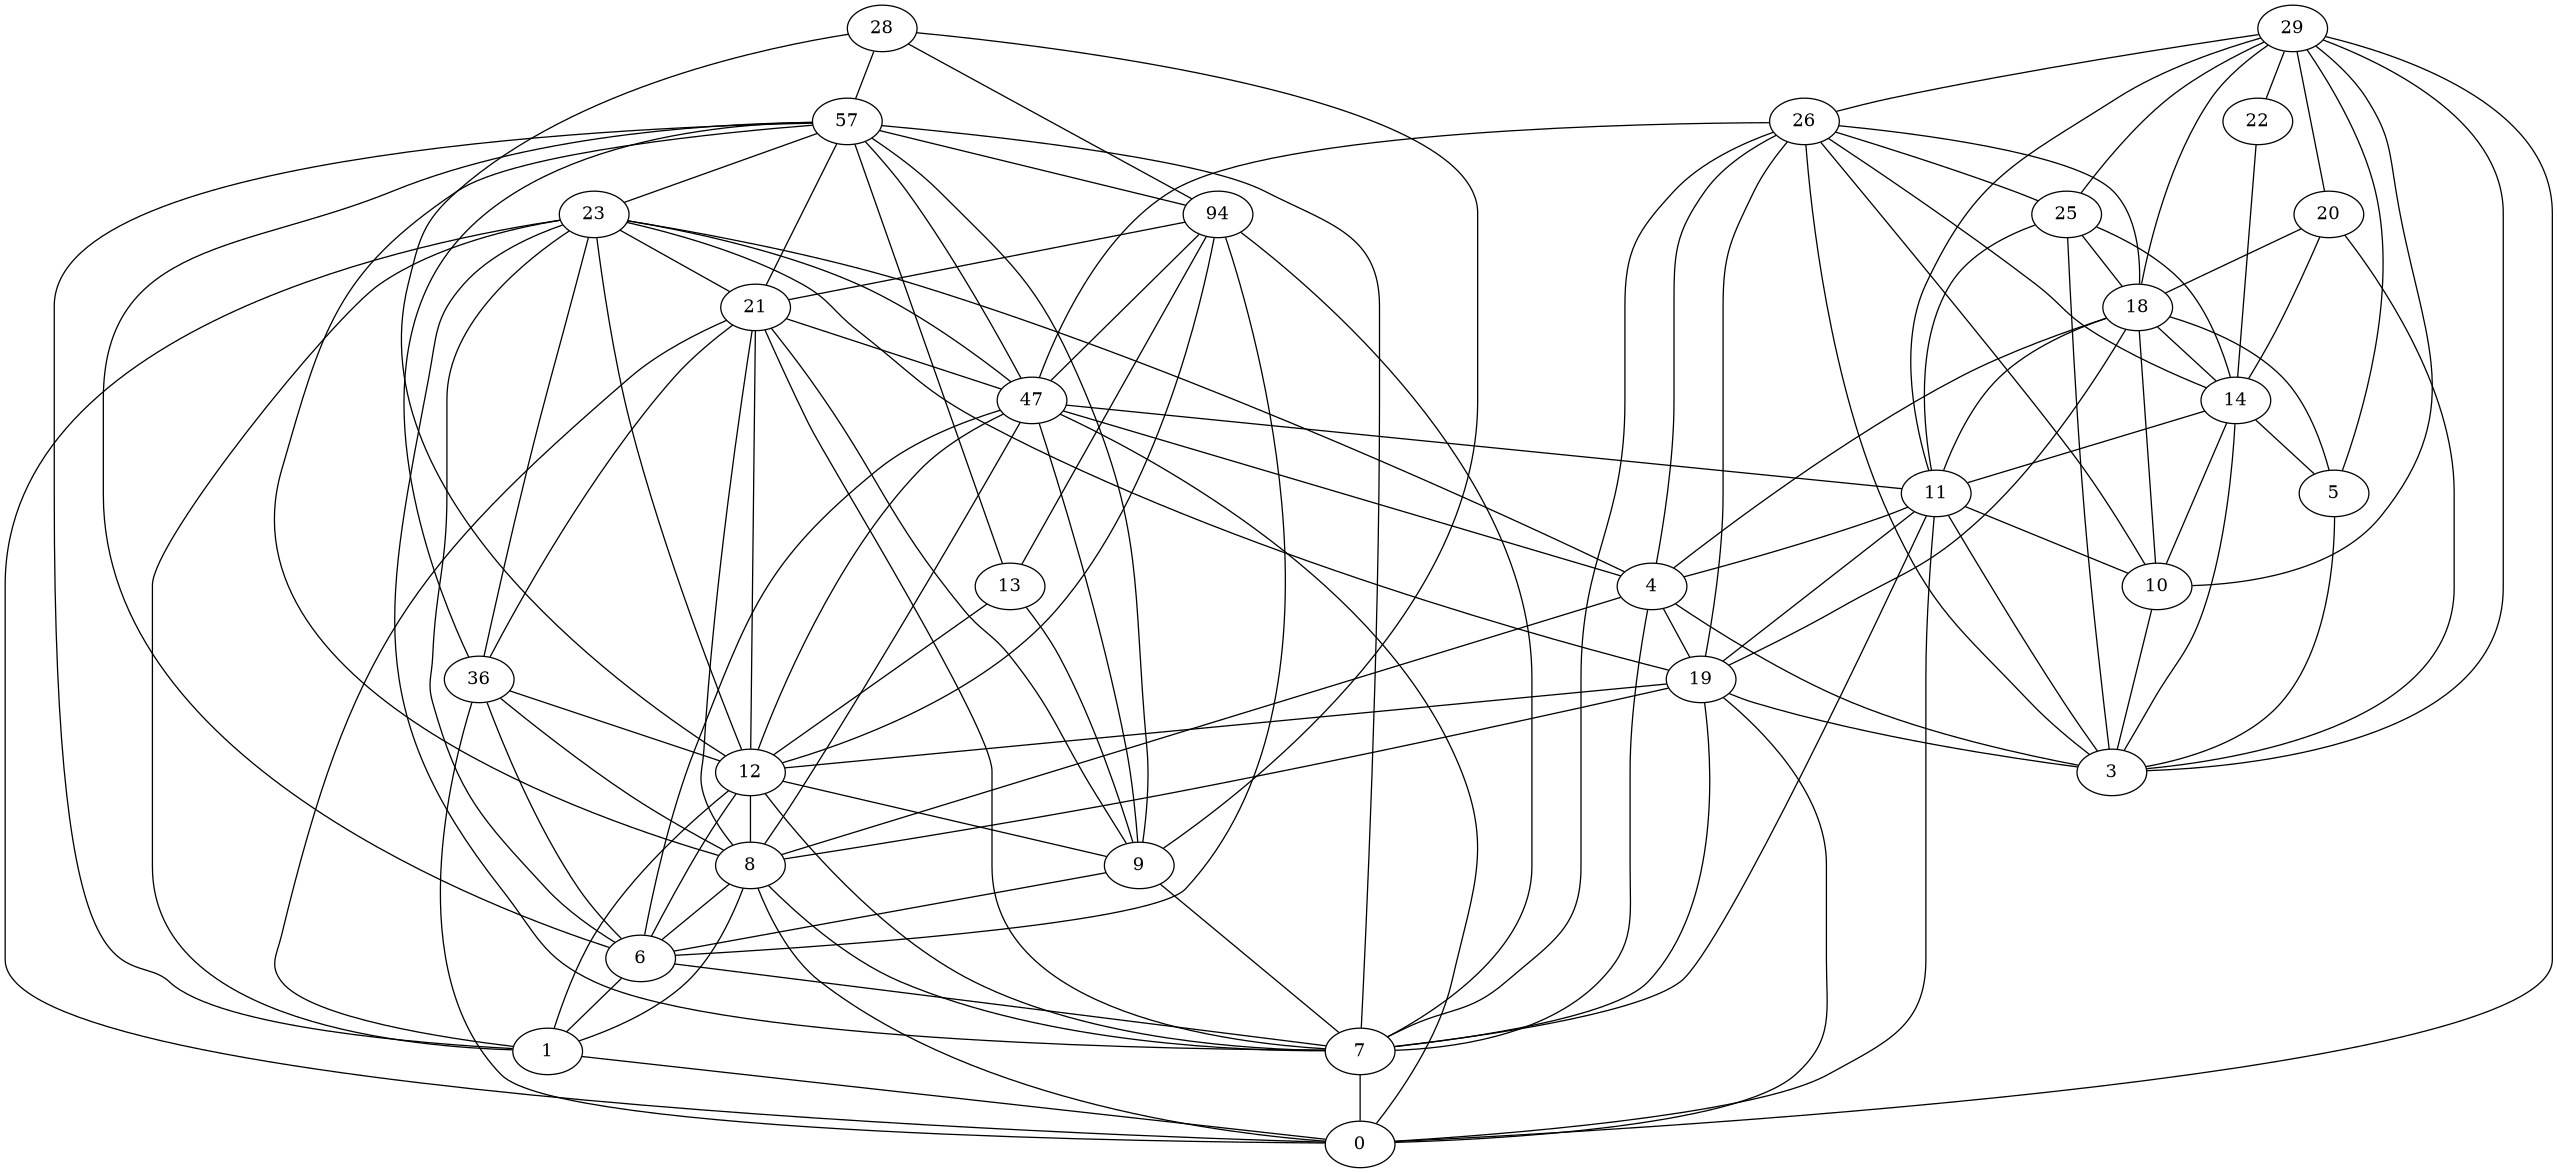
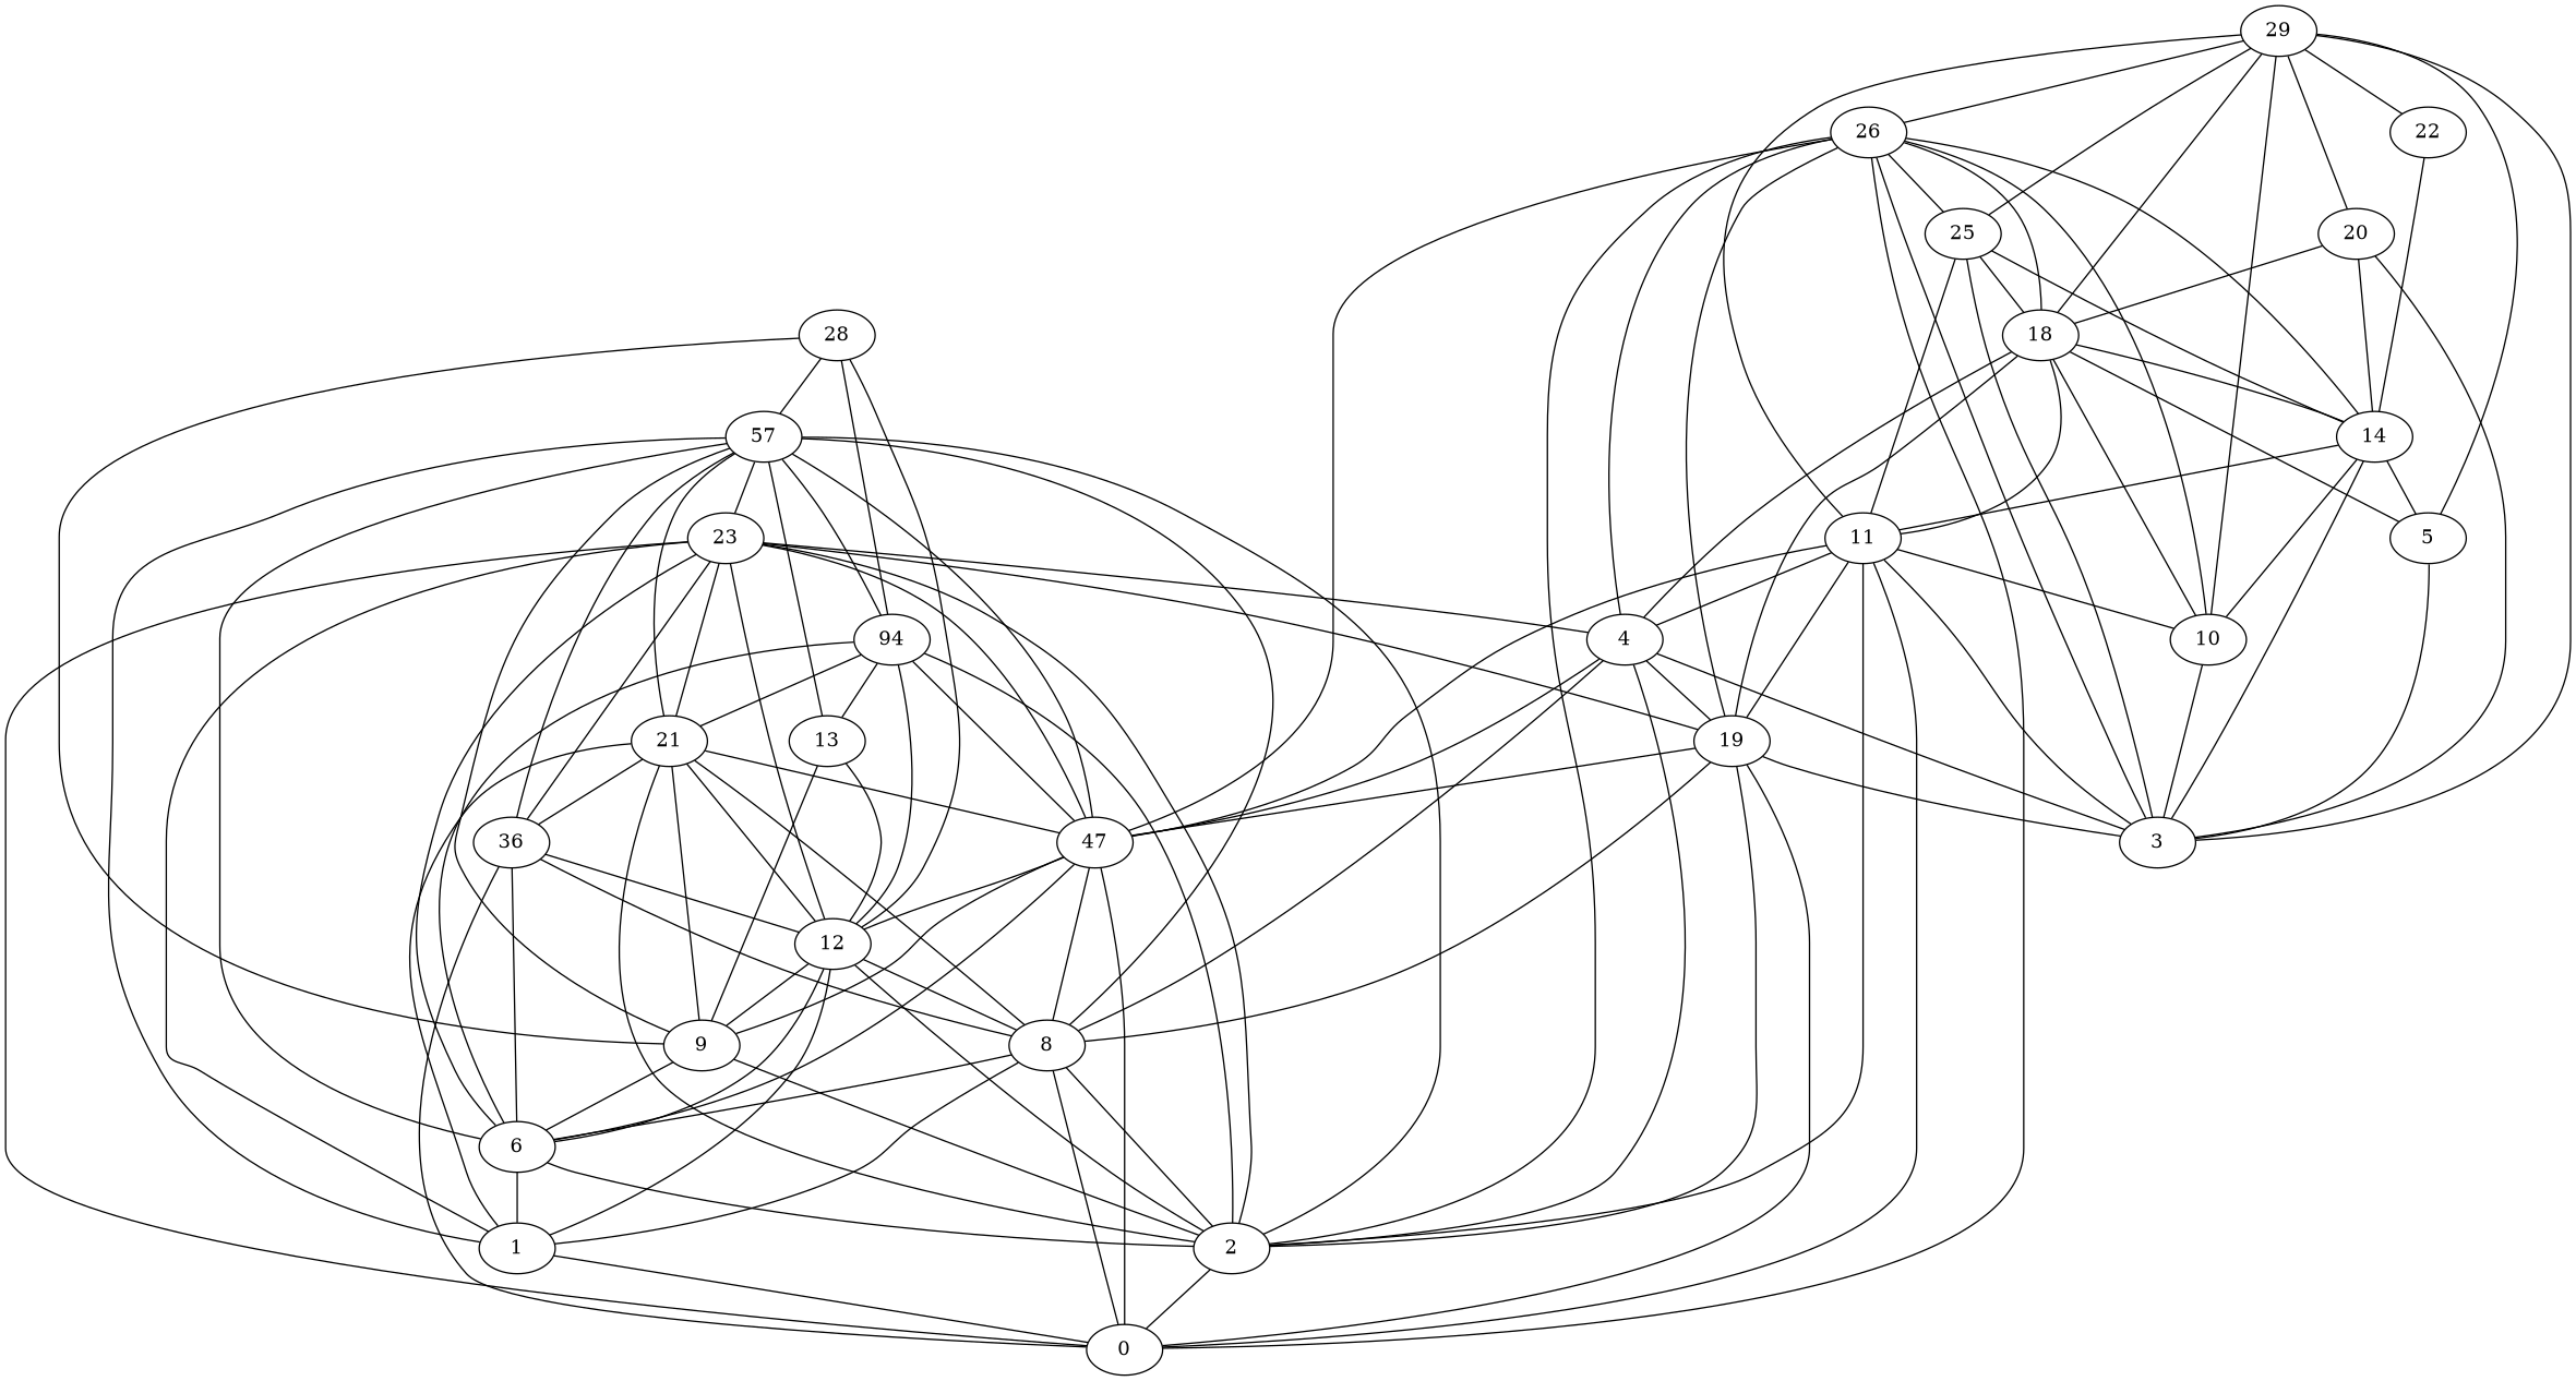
  digraph {
    rankdir=BT
    edge [arrowhead=both]
    0
    1
-   2 [label=7]
+   2
    8
    11
    n6 [label=36]
    n7 [label=47]
    19
    23
    26
    6
    12
    21
    n14 [label=57]
    4
    9
    n17 [label=94]
    18
    14
    25
    29
    13
    28
    20
    22
    3
    5
    10
    0 -> 1
    0 -> 2
    0 -> 8
    0 -> 11
    0 -> n6
    0 -> n7
    0 -> 19
    0 -> 23
-   0 -> 29
+   0 -> 26
    1 -> 8
    1 -> 23
    1 -> 6
    1 -> 12
    1 -> 21
    1 -> n14
    2 -> 8
    2 -> 11
    2 -> 19
    2 -> 23
    2 -> 26
    2 -> 6
    2 -> 12
    2 -> 21
    2 -> n14
    2 -> 4
    2 -> 9
    2 -> n17
    8 -> n6
    8 -> n7
    8 -> 19
    8 -> 12
    8 -> 21
    8 -> n14
    11 -> n7
    11 -> 19
    11 -> 18
    11 -> 14
    11 -> 25
    11 -> 29
    n6 -> 23
    n6 -> 21
    n6 -> n14
-   12 -> 19
+   n7 -> 19
    n7 -> 23
    n7 -> 26
    n7 -> 21
    n7 -> n14
    n7 -> n17
    19 -> 23
    19 -> 26
    19 -> 4
    23 -> n14
    26 -> 29
    6 -> 8
    6 -> n6
    6 -> n7
    6 -> 23
    6 -> 12
    6 -> n14
    6 -> 9
    6 -> n17
    12 -> n6
    12 -> n7
    12 -> 23
    12 -> 21
    12 -> n17
    12 -> 13
    12 -> 28
    21 -> 23
    21 -> n14
    21 -> n17
    n14 -> 28
    4 -> 8
    4 -> 11
    4 -> n7
    4 -> 23
    4 -> 26
    4 -> 18
    9 -> n7
    9 -> 12
    9 -> 21
    9 -> n14
    9 -> 13
    9 -> 28
    n17 -> n14
    n17 -> 28
    18 -> 19
    18 -> 26
    18 -> 25
    18 -> 29
    18 -> 20
    14 -> 26
    14 -> 18
    14 -> 25
    14 -> 20
    14 -> 22
    25 -> 26
    25 -> 29
    13 -> n14
    13 -> n17
    20 -> 29
    22 -> 29
    3 -> 11
    3 -> 19
    3 -> 26
    3 -> 4
    3 -> 14
    3 -> 25
    3 -> 29
    3 -> 20
    3 -> 5
    3 -> 10
    5 -> 18
    5 -> 14
    5 -> 29
    10 -> 11
    10 -> 26
    10 -> 18
    10 -> 14
    10 -> 29
  }
